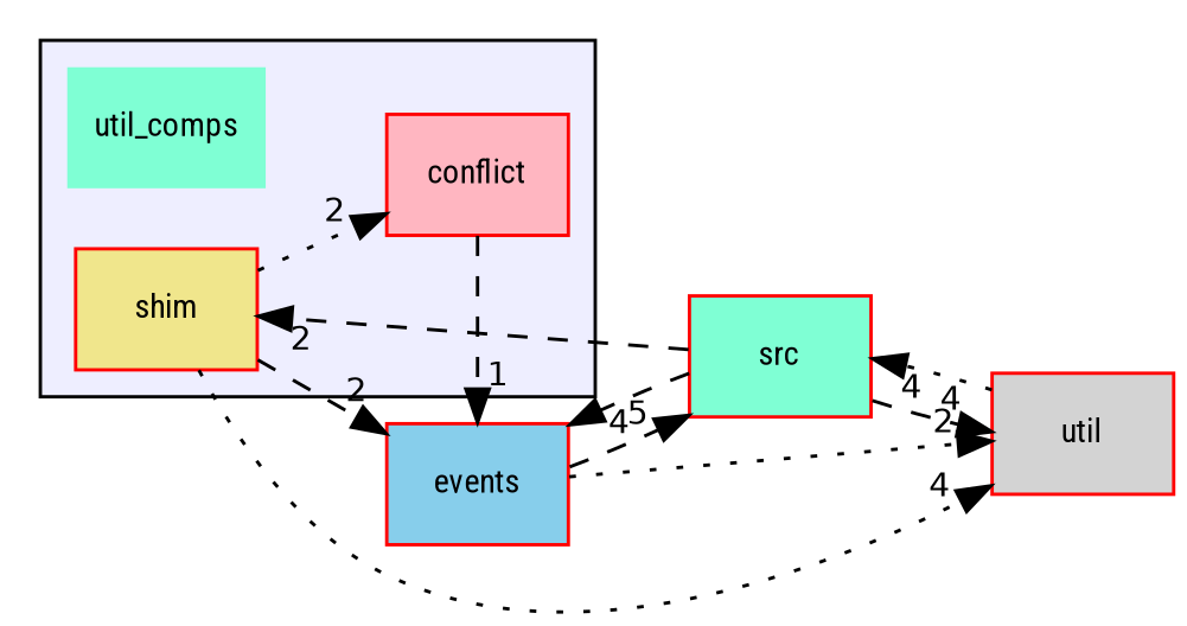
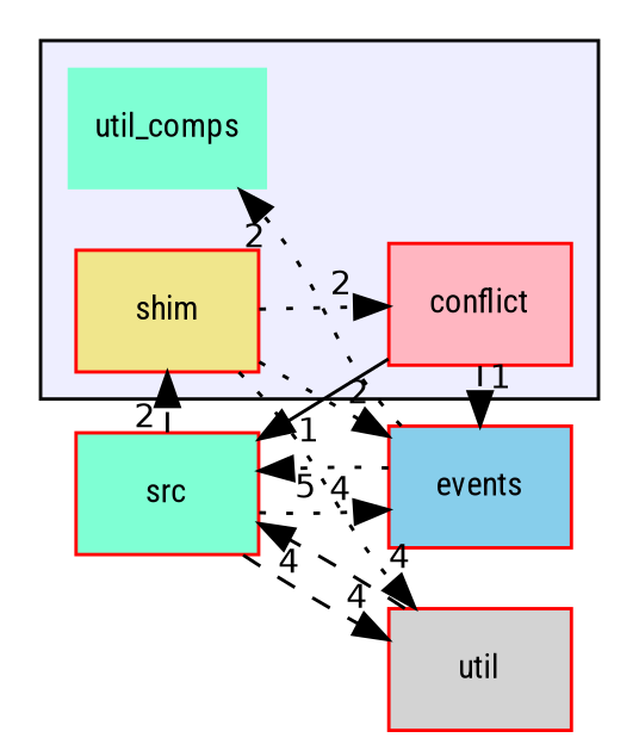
  digraph {
    compound=true
    fontname="Roboto Condensed"
    rankdir=LR
    node [fillcolor=aquamarine fontname="Roboto Condensed" fontsize=10 shape=box style=filled color=red]
    edge [fontname="Roboto Condensed" headlabel=2 labeldistance=1.5 labelfontname=Helvetica labelfontsize=10 style=dashed]
    n1 [label=util_comps shape=plaintext color=""]
    n2 [fillcolor=lightpink label=conflict]
    n3 [fillcolor=khaki label=shim]
    n4 [label=src]
    n5 [fillcolor=skyblue label=events]
    n6 [fillcolor=lightgrey label=util]
    subgraph cluster_1 {
      bgcolor="#eeeeff"
      pencolor=black
      n1
      n2
      n3
    }
+   n2 -> n4 [headlabel=1 style=solid]
    n2 -> n5 [headlabel=1]
    n3 -> n2 [style=dotted]
-   n3 -> n5
+   n3 -> n5 [style=dotted]
    n3 -> n6 [headlabel=4 style=dotted]
    n4 -> n3
-   n4 -> n5 [headlabel=4]
+   n4 -> n5 [headlabel=4 style=dotted]
    n4 -> n6 [headlabel=4]
-   n5 -> n4 [headlabel=5]
-   n5 -> n6 [style=dotted]
-   n6 -> n4 [headlabel=4 style=dotted]
+   n5 -> n4 [headlabel=5 style=dotted]
+   n5 -> n1 [style=dotted]
+   n6 -> n4 [headlabel=4]
  }
